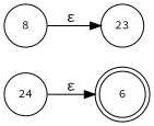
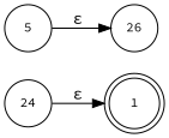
  digraph {
    fontname="Source Code Pro"
    rankdir=LR
    node [fixedsize=true fontname="Source Code Pro" fontsize=11 shape=circle peripheries=1]
    edge [fontname="Source Code Pro"]
-   n1 [label=6 shape=doublecircle width=.6 peripheries=""]
-   n2 [label=8 width=.55]
-   n3 [label=23 width=.55]
+   n1 [label=1 shape=doublecircle width=.6 peripheries=""]
+   n2 [label=5 width=.55]
+   n3 [label=26 width=.55]
    n4 [label=24 width=.55]
    n2 -> n3 [label="&epsilon;"]
    n4 -> n1 [label="&epsilon;"]
  }
